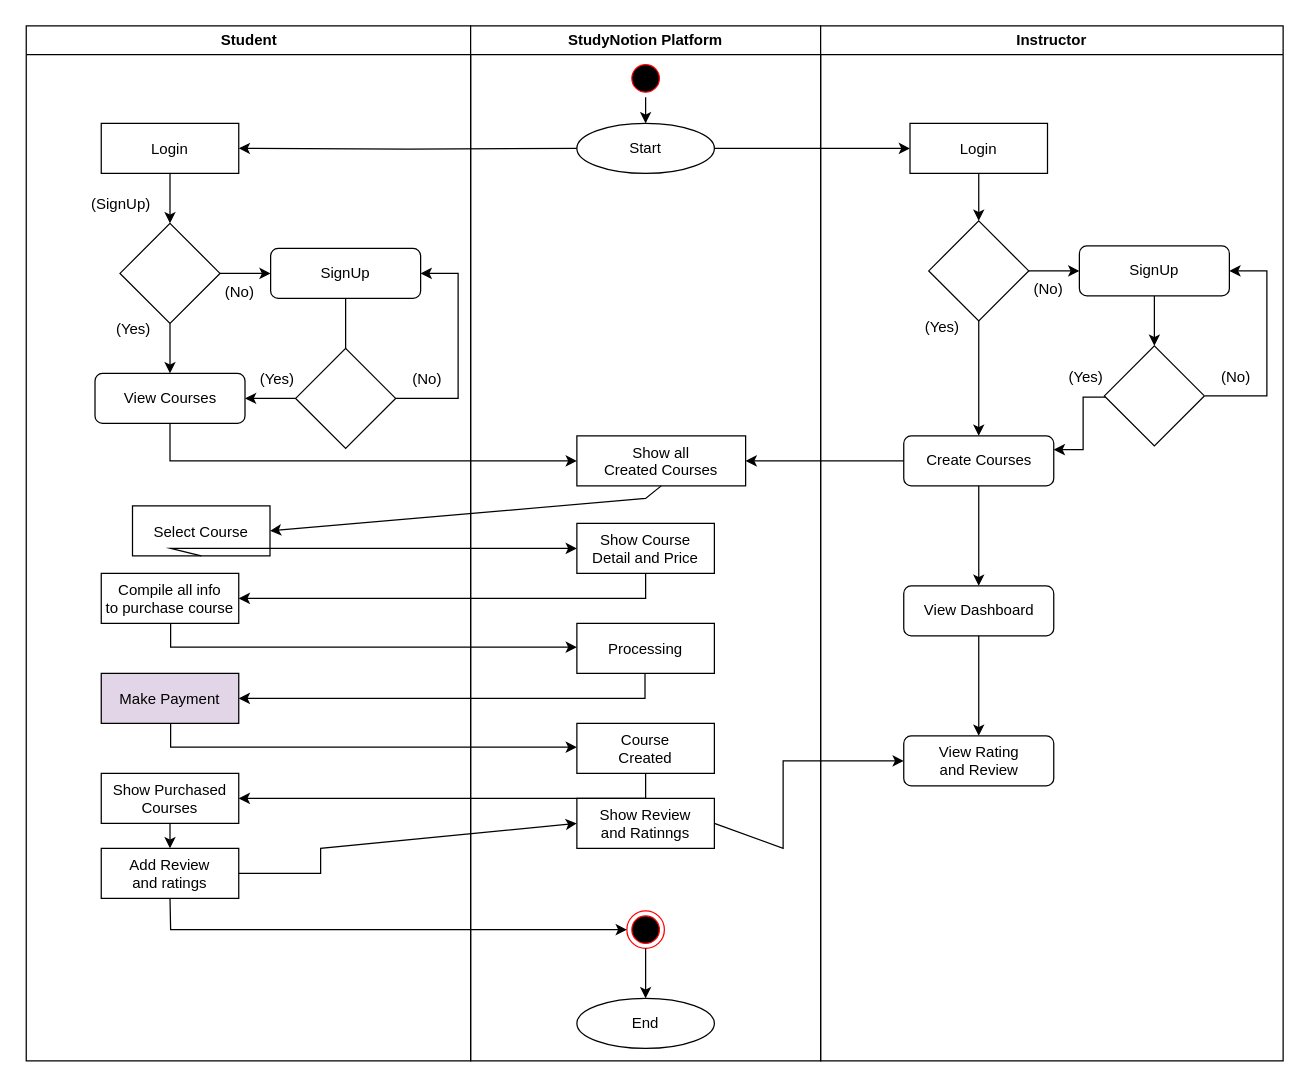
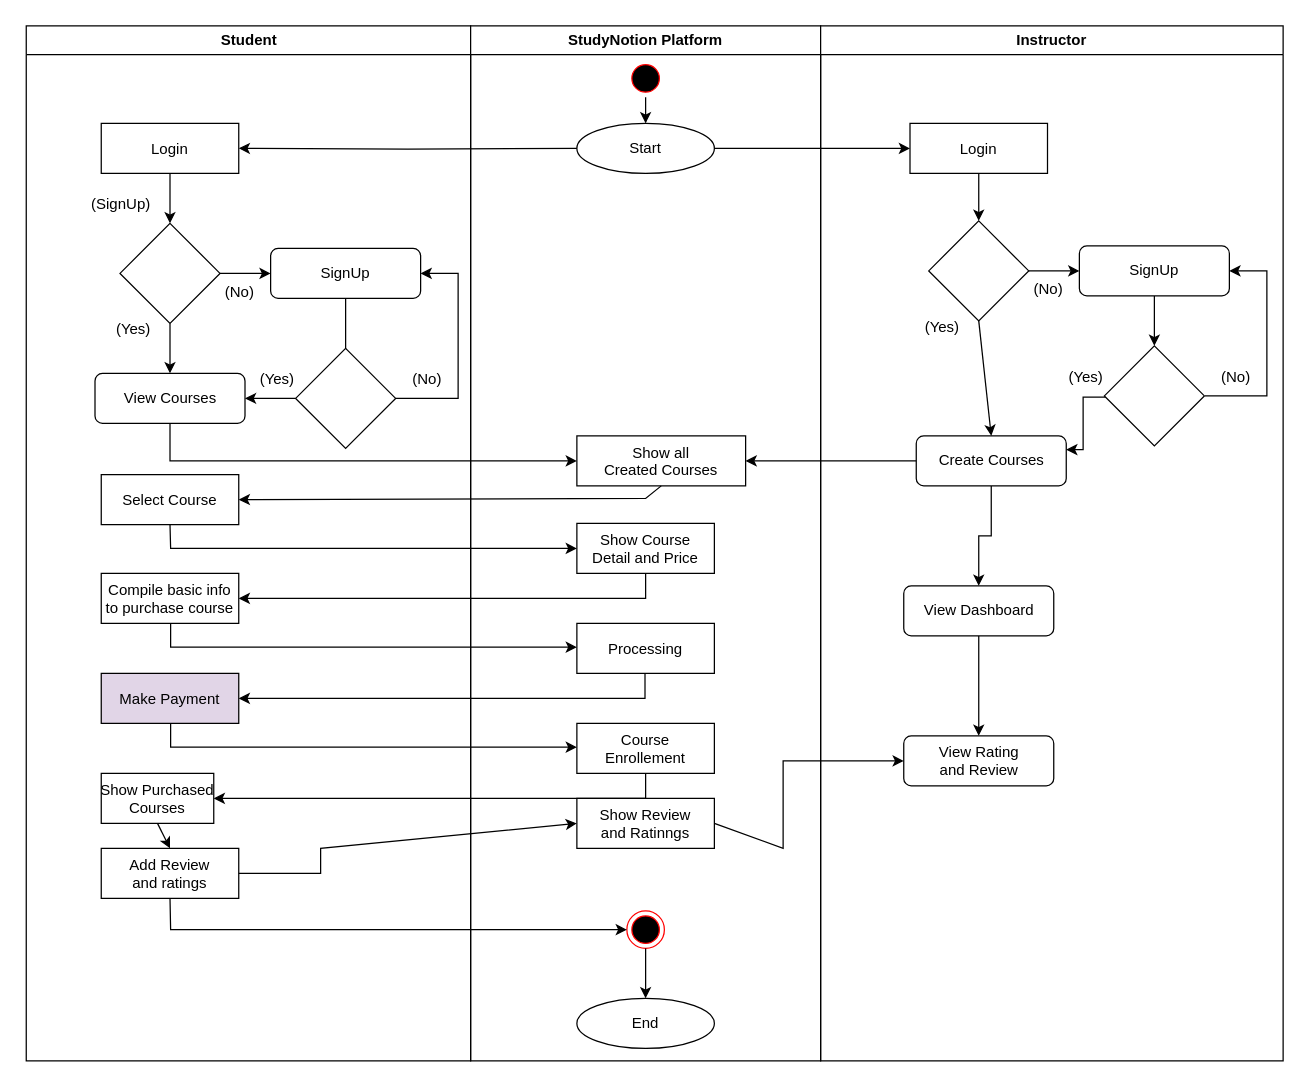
  <mxCell id="0" />
  <mxCell id="1" parent="0" />
  <mxCell id="2" value="Student" style="swimlane;whiteSpace=wrap;rounded=0;" parent="1" vertex="1"><mxGeometry x="20.5" y="20" width="355.5" height="828" as="geometry" /></mxCell>
  <mxCell id="3" value="" style="edgeStyle=orthogonalEdgeStyle;rounded=0;orthogonalLoop=1;jettySize=auto;html=1;" edge="1" parent="2" source="4" target="6"><mxGeometry relative="1" as="geometry" /></mxCell>
  <mxCell id="4" value="Login" style="rounded=0;" parent="2" vertex="1"><mxGeometry x="60" y="78" width="110" height="40" as="geometry" /></mxCell>
  <mxCell id="5" value="" style="edgeStyle=orthogonalEdgeStyle;rounded=0;orthogonalLoop=1;jettySize=auto;html=1;" edge="1" parent="2" source="6" target="8"><mxGeometry relative="1" as="geometry" /></mxCell>
  <mxCell id="6" value="" style="rhombus;whiteSpace=wrap;html=1;rounded=0;" vertex="1" parent="2"><mxGeometry x="75" y="158" width="80" height="80" as="geometry" /></mxCell>
  <mxCell id="7" value="" style="edgeStyle=orthogonalEdgeStyle;rounded=0;orthogonalLoop=1;jettySize=auto;html=1;" edge="1" parent="2" source="8"><mxGeometry relative="1" as="geometry"><mxPoint x="255.5" y="318" as="targetPoint" /></mxGeometry></mxCell>
  <mxCell id="8" value="SignUp" style="rounded=1;whiteSpace=wrap;html=1;" vertex="1" parent="2"><mxGeometry x="195.5" y="178" width="120" height="40" as="geometry" /></mxCell>
  <mxCell id="9" value="" style="endArrow=classic;html=1;rounded=0;exitX=1;exitY=0.5;exitDx=0;exitDy=0;entryX=1;entryY=0.5;entryDx=0;entryDy=0;" edge="1" parent="2" source="11" target="8"><mxGeometry width="50" height="50" relative="1" as="geometry"><mxPoint x="295.5" y="358" as="sourcePoint" /><mxPoint x="505.5" y="178" as="targetPoint" /><Array as="points"><mxPoint x="345.5" y="298" /><mxPoint x="345.5" y="198" /></Array></mxGeometry></mxCell>
  <mxCell id="10" value="" style="edgeStyle=orthogonalEdgeStyle;rounded=0;orthogonalLoop=1;jettySize=auto;html=1;" edge="1" parent="2" source="11" target="12"><mxGeometry relative="1" as="geometry" /></mxCell>
  <mxCell id="11" value="" style="rhombus;whiteSpace=wrap;html=1;rounded=0;" vertex="1" parent="2"><mxGeometry x="215.5" y="258" width="80" height="80" as="geometry" /></mxCell>
  <mxCell id="12" value="View Courses" style="rounded=1;whiteSpace=wrap;html=1;" vertex="1" parent="2"><mxGeometry x="55" y="278" width="120" height="40" as="geometry" /></mxCell>
  <mxCell id="13" value="" style="endArrow=classic;html=1;rounded=0;exitX=0.5;exitY=1;exitDx=0;exitDy=0;entryX=0.5;entryY=0;entryDx=0;entryDy=0;" edge="1" parent="2" source="6" target="12"><mxGeometry width="50" height="50" relative="1" as="geometry"><mxPoint x="455.5" y="228" as="sourcePoint" /><mxPoint x="505.5" y="178" as="targetPoint" /></mxGeometry></mxCell>
  <mxCell id="14" value="(No)" style="text;html=1;align=center;verticalAlign=middle;resizable=0;points=[];autosize=1;strokeColor=none;fillColor=none;" vertex="1" parent="2"><mxGeometry x="295.5" y="268" width="50" height="30" as="geometry" /></mxCell>
  <mxCell id="15" value="(Yes)" style="text;html=1;align=center;verticalAlign=middle;resizable=0;points=[];autosize=1;strokeColor=none;fillColor=none;" vertex="1" parent="2"><mxGeometry x="175" y="268" width="50" height="30" as="geometry" /></mxCell>
  <mxCell id="16" value="(Yes)" style="text;html=1;align=center;verticalAlign=middle;resizable=0;points=[];autosize=1;strokeColor=none;fillColor=none;" vertex="1" parent="2"><mxGeometry x="60" y="228" width="50" height="30" as="geometry" /></mxCell>
  <mxCell id="17" value="(SignUp)" style="text;html=1;align=center;verticalAlign=middle;resizable=0;points=[];autosize=1;strokeColor=none;fillColor=none;" vertex="1" parent="2"><mxGeometry x="40" y="128" width="70" height="30" as="geometry" /></mxCell>
  <mxCell id="18" value="(No)" style="text;html=1;align=center;verticalAlign=middle;resizable=0;points=[];autosize=1;strokeColor=none;fillColor=none;" vertex="1" parent="2"><mxGeometry x="145.5" y="198" width="50" height="30" as="geometry" /></mxCell>
- <mxCell id="19" value="Select Course" style="rounded=0;" vertex="1" parent="2"><mxGeometry x="85" y="384" width="110" height="40" as="geometry" /></mxCell>
- <mxCell id="20" value="Compile all info&#10;to purchase course" style="rounded=0;" vertex="1" parent="2"><mxGeometry x="60" y="438" width="110" height="40" as="geometry" /></mxCell>
+ <mxCell id="19" value="Select Course" style="rounded=0;" vertex="1" parent="2"><mxGeometry x="60" y="359" width="110" height="40" as="geometry" /></mxCell>
+ <mxCell id="20" value="Compile basic info&#10;to purchase course" style="rounded=0;" vertex="1" parent="2"><mxGeometry x="60" y="438" width="110" height="40" as="geometry" /></mxCell>
  <mxCell id="21" value="" style="endArrow=classic;html=1;rounded=0;exitX=0.5;exitY=1;exitDx=0;exitDy=0;entryX=0;entryY=0.5;entryDx=0;entryDy=0;" edge="1" parent="2"><mxGeometry width="50" height="50" relative="1" as="geometry"><mxPoint x="115.5" y="478" as="sourcePoint" /><mxPoint x="440.5" y="497" as="targetPoint" /><Array as="points"><mxPoint x="115.5" y="497" /></Array></mxGeometry></mxCell>
  <mxCell id="22" value="Make Payment" style="rounded=0;fillColor=#e1d5e7;" vertex="1" parent="2"><mxGeometry x="60" y="518" width="110" height="40" as="geometry" /></mxCell>
  <mxCell id="23" value="" style="endArrow=classic;html=1;rounded=0;entryX=1;entryY=0.5;entryDx=0;entryDy=0;exitX=0.5;exitY=1;exitDx=0;exitDy=0;" edge="1" parent="2"><mxGeometry width="50" height="50" relative="1" as="geometry"><mxPoint x="495" y="518" as="sourcePoint" /><mxPoint x="170" y="538" as="targetPoint" /><Array as="points"><mxPoint x="495" y="538" /></Array></mxGeometry></mxCell>
- <mxCell id="24" value="Show Purchased&#10;Courses" style="rounded=0;" vertex="1" parent="2"><mxGeometry x="60" y="598" width="110" height="40" as="geometry" /></mxCell>
+ <mxCell id="24" value="Show Purchased&#10;Courses" style="rounded=0;" vertex="1" parent="2"><mxGeometry x="60" y="598" width="90" height="40" as="geometry" /></mxCell>
  <mxCell id="25" value="" style="endArrow=classic;html=1;rounded=0;exitX=0.5;exitY=1;exitDx=0;exitDy=0;entryX=0;entryY=0.5;entryDx=0;entryDy=0;" edge="1" parent="2"><mxGeometry width="50" height="50" relative="1" as="geometry"><mxPoint x="115.5" y="558" as="sourcePoint" /><mxPoint x="440.5" y="577" as="targetPoint" /><Array as="points"><mxPoint x="115.5" y="577" /></Array></mxGeometry></mxCell>
  <mxCell id="26" value="Add Review&#10;and ratings" style="rounded=0;" vertex="1" parent="2"><mxGeometry x="60" y="658" width="110" height="40" as="geometry" /></mxCell>
  <mxCell id="27" value="" style="endArrow=classic;html=1;rounded=0;exitX=0.5;exitY=1;exitDx=0;exitDy=0;entryX=0.5;entryY=0;entryDx=0;entryDy=0;" edge="1" parent="2" source="24" target="26"><mxGeometry width="50" height="50" relative="1" as="geometry"><mxPoint x="485.5" y="768" as="sourcePoint" /><mxPoint x="535.5" y="718" as="targetPoint" /></mxGeometry></mxCell>
  <mxCell id="28" value="StudyNotion Platform" style="swimlane;whiteSpace=wrap;rounded=0;" parent="1" vertex="1"><mxGeometry x="376" y="20" width="280" height="828" as="geometry" /></mxCell>
  <mxCell id="29" value="" style="edgeStyle=orthogonalEdgeStyle;rounded=0;orthogonalLoop=1;jettySize=auto;html=1;entryX=0.5;entryY=0;entryDx=0;entryDy=0;" edge="1" parent="28" source="30" target="39"><mxGeometry relative="1" as="geometry"><mxPoint x="140" y="98" as="targetPoint" /></mxGeometry></mxCell>
  <mxCell id="30" value="" style="ellipse;shape=startState;fillColor=#000000;strokeColor=#ff0000;rounded=0;" parent="28" vertex="1"><mxGeometry x="125" y="27" width="30" height="30" as="geometry" /></mxCell>
  <mxCell id="31" value="Show all&#10;Created Courses" style="rounded=0;" vertex="1" parent="28"><mxGeometry x="85" y="328" width="135" height="40" as="geometry" /></mxCell>
  <mxCell id="32" value="Show Course&#10;Detail and Price" style="rounded=0;" vertex="1" parent="28"><mxGeometry x="85" y="398" width="110" height="40" as="geometry" /></mxCell>
  <mxCell id="33" value="Processing" style="rounded=0;" vertex="1" parent="28"><mxGeometry x="85" y="478" width="110" height="40" as="geometry" /></mxCell>
- <mxCell id="34" value="Course&#10;Created" style="rounded=0;" vertex="1" parent="28"><mxGeometry x="85" y="558" width="110" height="40" as="geometry" /></mxCell>
+ <mxCell id="34" value="Course&#10;Enrollement" style="rounded=0;" vertex="1" parent="28"><mxGeometry x="85" y="558" width="110" height="40" as="geometry" /></mxCell>
  <mxCell id="35" value="Show Review&#10;and Ratinngs" style="rounded=0;" vertex="1" parent="28"><mxGeometry x="85" y="618" width="110" height="40" as="geometry" /></mxCell>
  <mxCell id="36" value="" style="ellipse;html=1;shape=endState;fillColor=#000000;strokeColor=#ff0000;" vertex="1" parent="28"><mxGeometry x="125" y="708" width="30" height="30" as="geometry" /></mxCell>
  <mxCell id="37" value="End" style="ellipse;whiteSpace=wrap;html=1;" vertex="1" parent="28"><mxGeometry x="85" y="778" width="110" height="40" as="geometry" /></mxCell>
  <mxCell id="38" value="" style="endArrow=classic;html=1;rounded=0;exitX=0.5;exitY=1;exitDx=0;exitDy=0;" edge="1" parent="28" source="36" target="37"><mxGeometry width="50" height="50" relative="1" as="geometry"><mxPoint x="130" y="578" as="sourcePoint" /><mxPoint x="180" y="528" as="targetPoint" /></mxGeometry></mxCell>
  <mxCell id="39" value="Start" style="ellipse;whiteSpace=wrap;html=1;" vertex="1" parent="28"><mxGeometry x="85" y="78" width="110" height="40" as="geometry" /></mxCell>
  <mxCell id="40" value="Instructor" style="swimlane;whiteSpace=wrap;rounded=0;" parent="1" vertex="1"><mxGeometry x="656" y="20" width="370" height="828" as="geometry" /></mxCell>
  <mxCell id="41" value="" style="edgeStyle=orthogonalEdgeStyle;rounded=0;orthogonalLoop=1;jettySize=auto;html=1;" edge="1" parent="40" source="42" target="44"><mxGeometry relative="1" as="geometry" /></mxCell>
- <mxCell id="42" value="Create Courses" style="rounded=1;whiteSpace=wrap;html=1;" vertex="1" parent="40"><mxGeometry x="66.5" y="328" width="120" height="40" as="geometry" /></mxCell>
+ <mxCell id="42" value="Create Courses" style="rounded=1;whiteSpace=wrap;html=1;" vertex="1" parent="40"><mxGeometry x="76.5" y="328" width="120" height="40" as="geometry" /></mxCell>
  <mxCell id="43" value="" style="edgeStyle=orthogonalEdgeStyle;rounded=0;orthogonalLoop=1;jettySize=auto;html=1;" edge="1" parent="40" source="44" target="45"><mxGeometry relative="1" as="geometry" /></mxCell>
  <mxCell id="44" value="View Dashboard" style="rounded=1;whiteSpace=wrap;html=1;" vertex="1" parent="40"><mxGeometry x="66.5" y="448" width="120" height="40" as="geometry" /></mxCell>
  <mxCell id="45" value="View Rating&lt;div&gt;and Review&lt;/div&gt;" style="rounded=1;whiteSpace=wrap;html=1;" vertex="1" parent="40"><mxGeometry x="66.5" y="568" width="120" height="40" as="geometry" /></mxCell>
  <mxCell id="46" value="Login" style="rounded=0;" vertex="1" parent="40"><mxGeometry x="71.5" y="78" width="110" height="40" as="geometry" /></mxCell>
  <mxCell id="47" value="" style="edgeStyle=orthogonalEdgeStyle;rounded=0;orthogonalLoop=1;jettySize=auto;html=1;entryX=1;entryY=0.5;entryDx=0;entryDy=0;" edge="1" parent="1" target="4"><mxGeometry relative="1" as="geometry"><mxPoint x="461" y="118" as="sourcePoint" /><mxPoint x="306" y="138" as="targetPoint" /></mxGeometry></mxCell>
  <mxCell id="48" value="" style="edgeStyle=orthogonalEdgeStyle;rounded=0;orthogonalLoop=1;jettySize=auto;html=1;entryX=0;entryY=0.5;entryDx=0;entryDy=0;exitX=0.5;exitY=1;exitDx=0;exitDy=0;" edge="1" parent="1" source="12" target="31"><mxGeometry relative="1" as="geometry"><mxPoint x="471" y="128" as="sourcePoint" /><mxPoint x="201" y="128" as="targetPoint" /><Array as="points"><mxPoint x="135" y="368" /><mxPoint x="461" y="368" /></Array></mxGeometry></mxCell>
  <mxCell id="49" value="" style="endArrow=classic;html=1;rounded=0;entryX=1;entryY=0.5;entryDx=0;entryDy=0;exitX=0.5;exitY=1;exitDx=0;exitDy=0;" edge="1" parent="1" source="31" target="19"><mxGeometry width="50" height="50" relative="1" as="geometry"><mxPoint x="476" y="438" as="sourcePoint" /><mxPoint x="526" y="388" as="targetPoint" /><Array as="points"><mxPoint x="516" y="398" /></Array></mxGeometry></mxCell>
  <mxCell id="50" value="" style="endArrow=classic;html=1;rounded=0;exitX=0.5;exitY=1;exitDx=0;exitDy=0;entryX=0;entryY=0.5;entryDx=0;entryDy=0;" edge="1" parent="1" source="19" target="32"><mxGeometry width="50" height="50" relative="1" as="geometry"><mxPoint x="476" y="438" as="sourcePoint" /><mxPoint x="526" y="388" as="targetPoint" /><Array as="points"><mxPoint x="136" y="438" /></Array></mxGeometry></mxCell>
  <mxCell id="51" value="" style="endArrow=classic;html=1;rounded=0;entryX=1;entryY=0.5;entryDx=0;entryDy=0;exitX=0.5;exitY=1;exitDx=0;exitDy=0;" edge="1" parent="1" source="32" target="20"><mxGeometry width="50" height="50" relative="1" as="geometry"><mxPoint x="406" y="398" as="sourcePoint" /><mxPoint x="456" y="348" as="targetPoint" /><Array as="points"><mxPoint x="516" y="478" /></Array></mxGeometry></mxCell>
  <mxCell id="52" value="" style="edgeStyle=orthogonalEdgeStyle;rounded=0;orthogonalLoop=1;jettySize=auto;html=1;" edge="1" parent="1" source="46" target="54"><mxGeometry relative="1" as="geometry" /></mxCell>
  <mxCell id="53" value="" style="edgeStyle=orthogonalEdgeStyle;rounded=0;orthogonalLoop=1;jettySize=auto;html=1;" edge="1" parent="1" source="54" target="55"><mxGeometry relative="1" as="geometry" /></mxCell>
  <mxCell id="54" value="" style="rhombus;whiteSpace=wrap;html=1;rounded=0;" vertex="1" parent="1"><mxGeometry x="742.5" y="176" width="80" height="80" as="geometry" /></mxCell>
  <mxCell id="55" value="SignUp" style="rounded=1;whiteSpace=wrap;html=1;" vertex="1" parent="1"><mxGeometry x="863" y="196" width="120" height="40" as="geometry" /></mxCell>
  <mxCell id="56" value="" style="endArrow=classic;html=1;rounded=0;exitX=1;exitY=0.5;exitDx=0;exitDy=0;entryX=1;entryY=0.5;entryDx=0;entryDy=0;" edge="1" parent="1" target="55"><mxGeometry width="50" height="50" relative="1" as="geometry"><mxPoint x="963.5" y="316" as="sourcePoint" /><mxPoint x="1173" y="196" as="targetPoint" /><Array as="points"><mxPoint x="1013" y="316" /><mxPoint x="1013" y="216" /></Array></mxGeometry></mxCell>
  <mxCell id="57" value="" style="edgeStyle=orthogonalEdgeStyle;rounded=0;orthogonalLoop=1;jettySize=auto;html=1;exitX=0.5;exitY=1;exitDx=0;exitDy=0;" edge="1" parent="1" target="42" source="64"><mxGeometry relative="1" as="geometry"><mxPoint x="883.5" y="316" as="sourcePoint" /><Array as="points"><mxPoint x="923" y="317" /><mxPoint x="866" y="317" /><mxPoint x="866" y="359" /></Array></mxGeometry></mxCell>
  <mxCell id="58" value="" style="endArrow=classic;html=1;rounded=0;exitX=0.5;exitY=1;exitDx=0;exitDy=0;entryX=0.5;entryY=0;entryDx=0;entryDy=0;" edge="1" parent="1" source="54" target="42"><mxGeometry width="50" height="50" relative="1" as="geometry"><mxPoint x="1123" y="246" as="sourcePoint" /><mxPoint x="1173" y="196" as="targetPoint" /></mxGeometry></mxCell>
  <mxCell id="59" value="(No)" style="text;html=1;align=center;verticalAlign=middle;resizable=0;points=[];autosize=1;strokeColor=none;fillColor=none;" vertex="1" parent="1"><mxGeometry x="963" y="286" width="50" height="30" as="geometry" /></mxCell>
  <mxCell id="60" value="(Yes)" style="text;html=1;align=center;verticalAlign=middle;resizable=0;points=[];autosize=1;strokeColor=none;fillColor=none;" vertex="1" parent="1"><mxGeometry x="842.5" y="286" width="50" height="30" as="geometry" /></mxCell>
  <mxCell id="61" value="(Yes)" style="text;html=1;align=center;verticalAlign=middle;resizable=0;points=[];autosize=1;strokeColor=none;fillColor=none;" vertex="1" parent="1"><mxGeometry x="727.5" y="246" width="50" height="30" as="geometry" /></mxCell>
  <mxCell id="62" value="(No)" style="text;html=1;align=center;verticalAlign=middle;resizable=0;points=[];autosize=1;strokeColor=none;fillColor=none;" vertex="1" parent="1"><mxGeometry x="813" y="216" width="50" height="30" as="geometry" /></mxCell>
  <mxCell id="63" value="" style="edgeStyle=orthogonalEdgeStyle;rounded=0;orthogonalLoop=1;jettySize=auto;html=1;" edge="1" parent="1" source="55" target="64"><mxGeometry relative="1" as="geometry"><mxPoint x="923" y="336" as="targetPoint" /><mxPoint x="923" y="236" as="sourcePoint" /></mxGeometry></mxCell>
  <mxCell id="64" value="" style="rhombus;whiteSpace=wrap;html=1;rounded=0;" vertex="1" parent="1"><mxGeometry x="883" y="276" width="80" height="80" as="geometry" /></mxCell>
  <mxCell id="65" value="" style="endArrow=classic;html=1;rounded=0;exitX=0;exitY=0.5;exitDx=0;exitDy=0;entryX=1;entryY=0.5;entryDx=0;entryDy=0;" edge="1" parent="1" source="42" target="31"><mxGeometry width="50" height="50" relative="1" as="geometry"><mxPoint x="506" y="398" as="sourcePoint" /><mxPoint x="556" y="348" as="targetPoint" /></mxGeometry></mxCell>
  <mxCell id="66" value="" style="endArrow=classic;html=1;rounded=0;entryX=0;entryY=0.5;entryDx=0;entryDy=0;exitX=1;exitY=0.5;exitDx=0;exitDy=0;" edge="1" parent="1" target="46"><mxGeometry width="50" height="50" relative="1" as="geometry"><mxPoint x="571" y="118" as="sourcePoint" /><mxPoint x="556" y="348" as="targetPoint" /></mxGeometry></mxCell>
  <mxCell id="67" value="" style="endArrow=classic;html=1;rounded=0;entryX=1;entryY=0.5;entryDx=0;entryDy=0;exitX=0.5;exitY=1;exitDx=0;exitDy=0;" edge="1" parent="1" source="34" target="24"><mxGeometry width="50" height="50" relative="1" as="geometry"><mxPoint x="521" y="618" as="sourcePoint" /><mxPoint x="196" y="638" as="targetPoint" /><Array as="points"><mxPoint x="516" y="638" /></Array></mxGeometry></mxCell>
  <mxCell id="68" value="" style="endArrow=classic;html=1;rounded=0;exitX=1;exitY=0.5;exitDx=0;exitDy=0;entryX=0;entryY=0.5;entryDx=0;entryDy=0;" edge="1" parent="1" source="26" target="35"><mxGeometry width="50" height="50" relative="1" as="geometry"><mxPoint x="506" y="788" as="sourcePoint" /><mxPoint x="556" y="738" as="targetPoint" /><Array as="points"><mxPoint x="256" y="698" /><mxPoint x="256" y="678" /></Array></mxGeometry></mxCell>
  <mxCell id="69" value="" style="endArrow=classic;html=1;rounded=0;exitX=1;exitY=0.5;exitDx=0;exitDy=0;entryX=0;entryY=0.5;entryDx=0;entryDy=0;" edge="1" parent="1" source="35" target="45"><mxGeometry width="50" height="50" relative="1" as="geometry"><mxPoint x="506" y="598" as="sourcePoint" /><mxPoint x="556" y="548" as="targetPoint" /><Array as="points"><mxPoint x="626" y="678" /><mxPoint x="626" y="608" /></Array></mxGeometry></mxCell>
  <mxCell id="70" value="" style="endArrow=classic;html=1;rounded=0;exitX=0.5;exitY=1;exitDx=0;exitDy=0;entryX=0;entryY=0.5;entryDx=0;entryDy=0;" edge="1" parent="1" source="26" target="36"><mxGeometry width="50" height="50" relative="1" as="geometry"><mxPoint x="506" y="598" as="sourcePoint" /><mxPoint x="556" y="548" as="targetPoint" /><Array as="points"><mxPoint x="136" y="743" /></Array></mxGeometry></mxCell>
